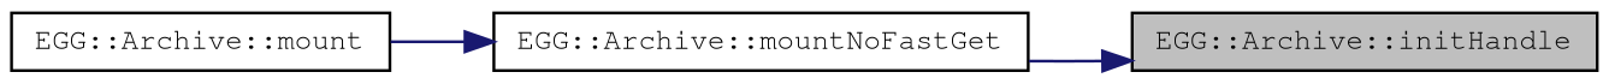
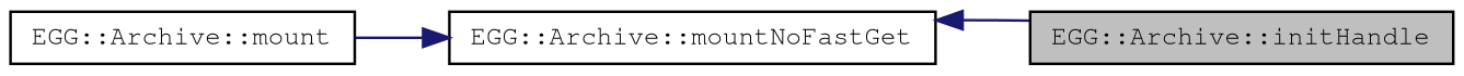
  digraph {
    rankdir=RL
    node [color=black fillcolor=white fontname=FreeMono fontsize=10 shape=record style=filled]
    edge [color=midnightblue dir=back fontname=FreeMono fontsize=10 labelfontname=FreeMono labelfontsize=10 style=solid]
    n1 [fillcolor=grey75 fontcolor=black height=0.2 label="EGG::Archive::initHandle" width=0.4]
    n2 [height=0.2 label="EGG::Archive::mountNoFastGet" width=0.4]
    n3 [height=0.2 label="EGG::Archive::mount" width=0.4]
-   n1 -> n2
+   n2 -> n1
    n2 -> n3
  }
